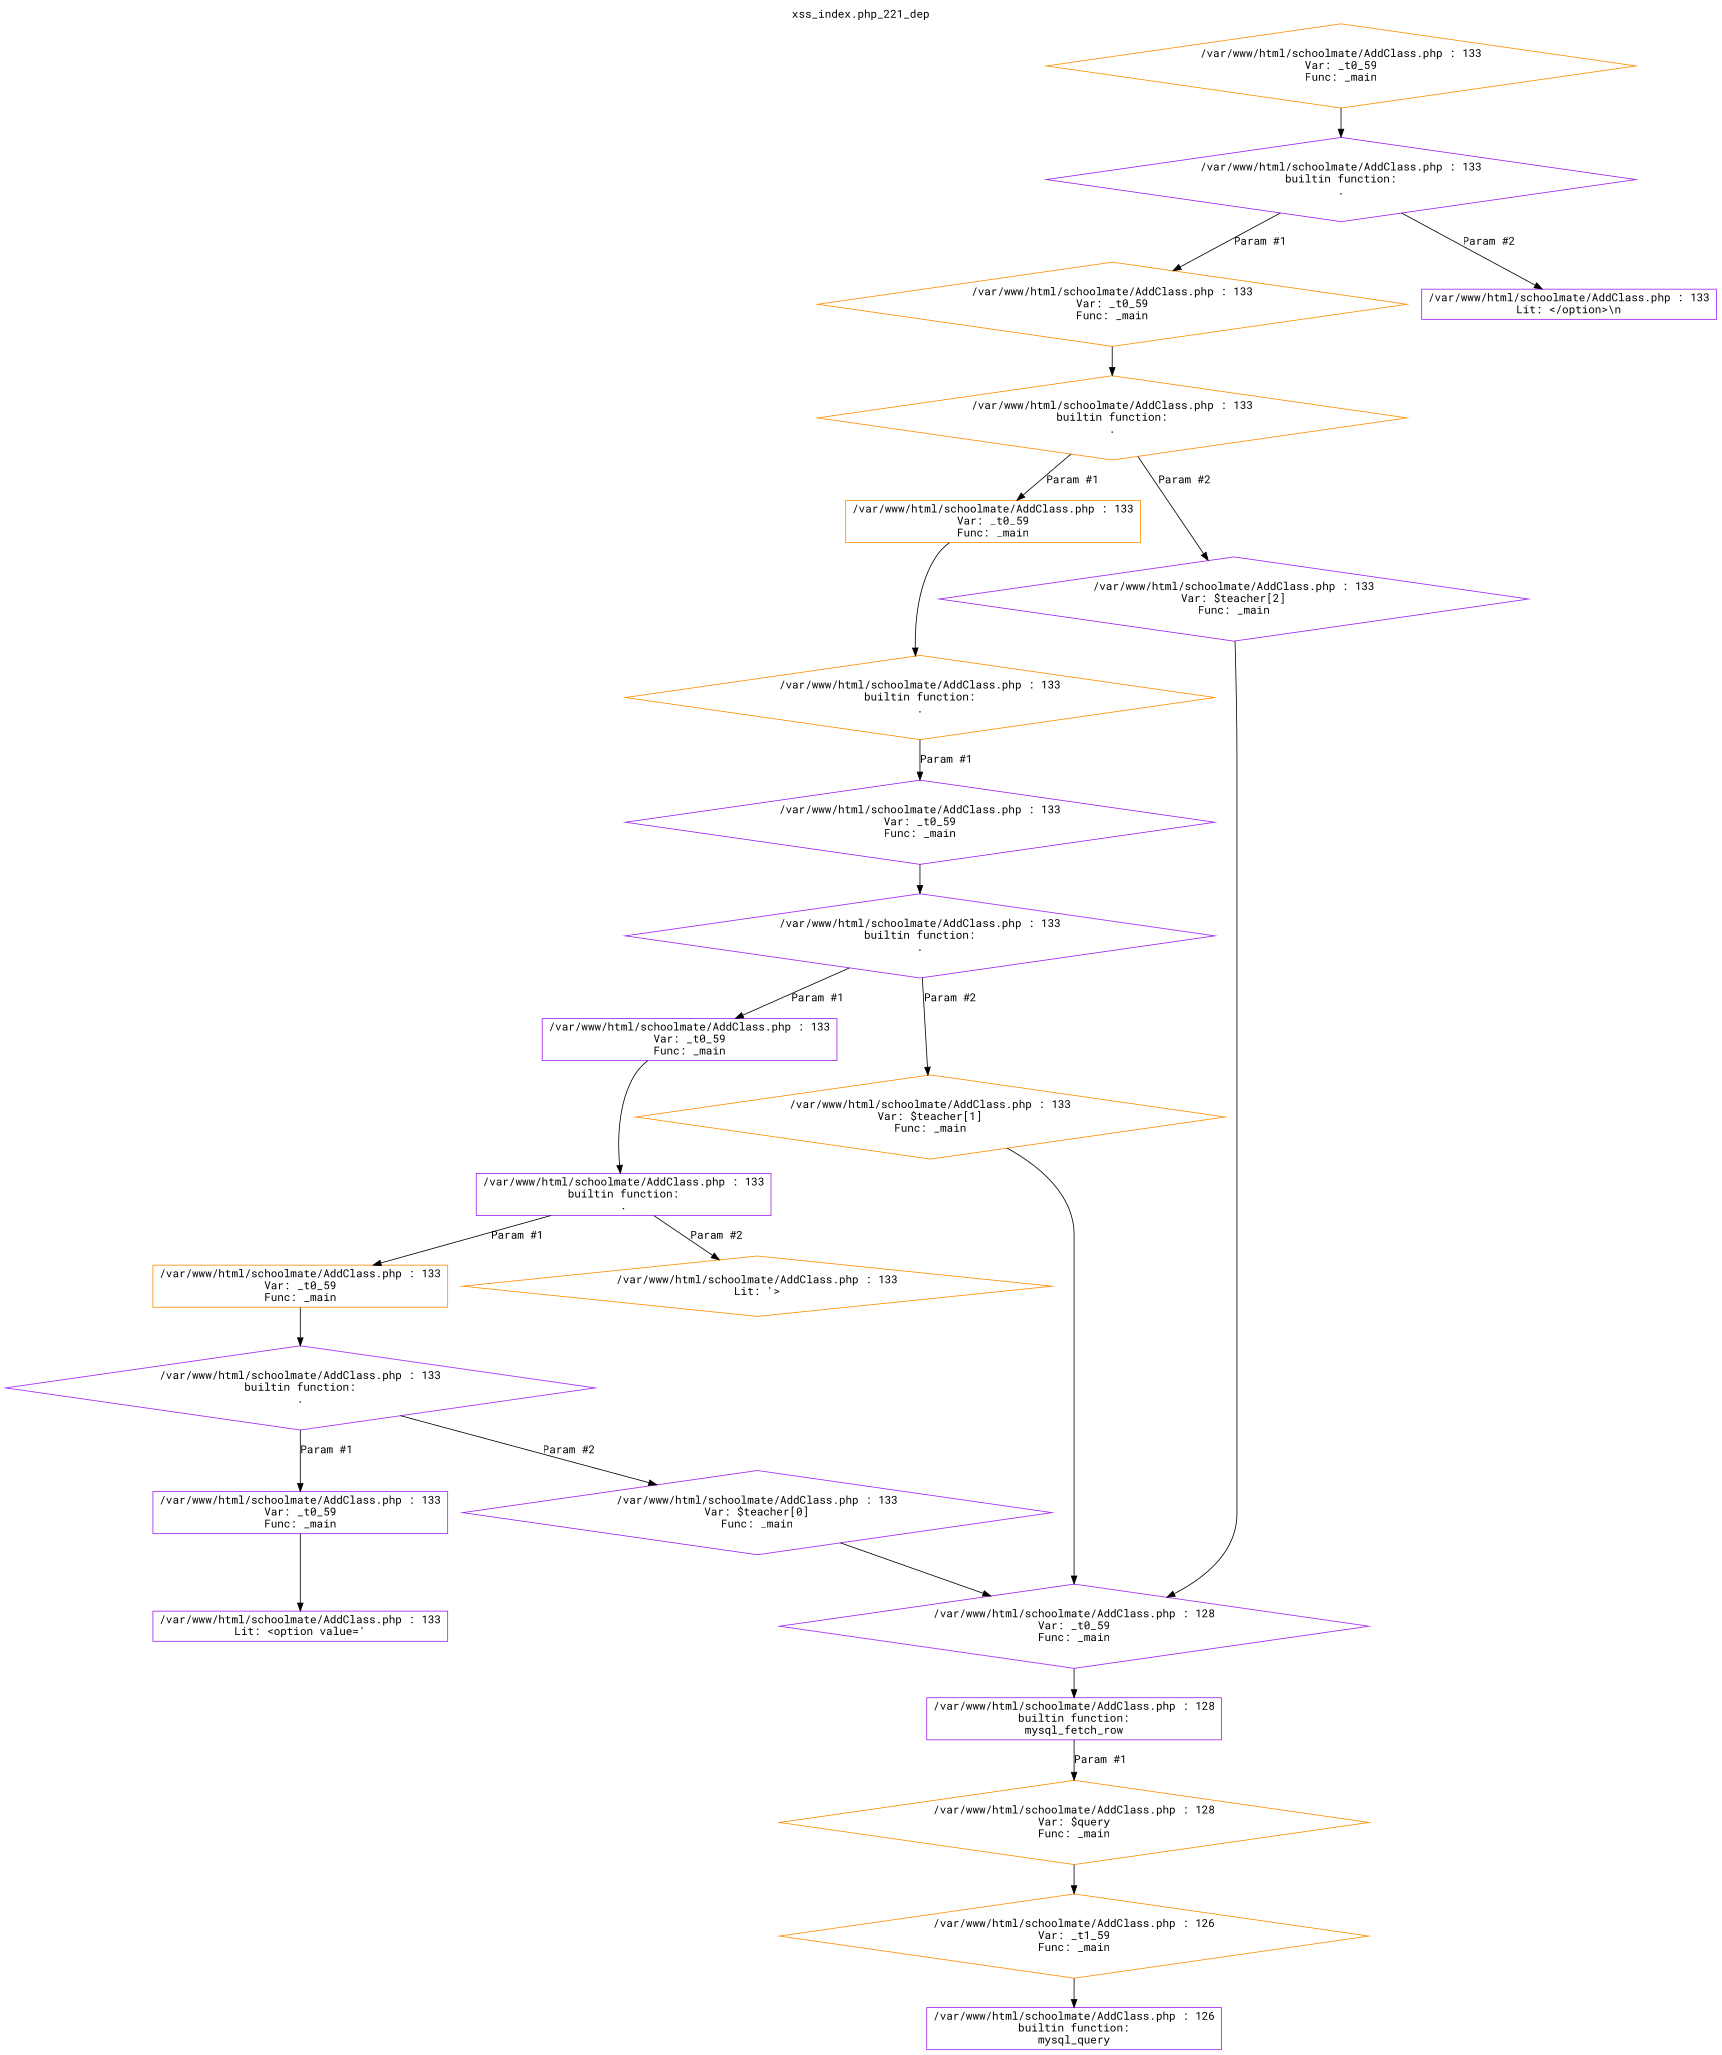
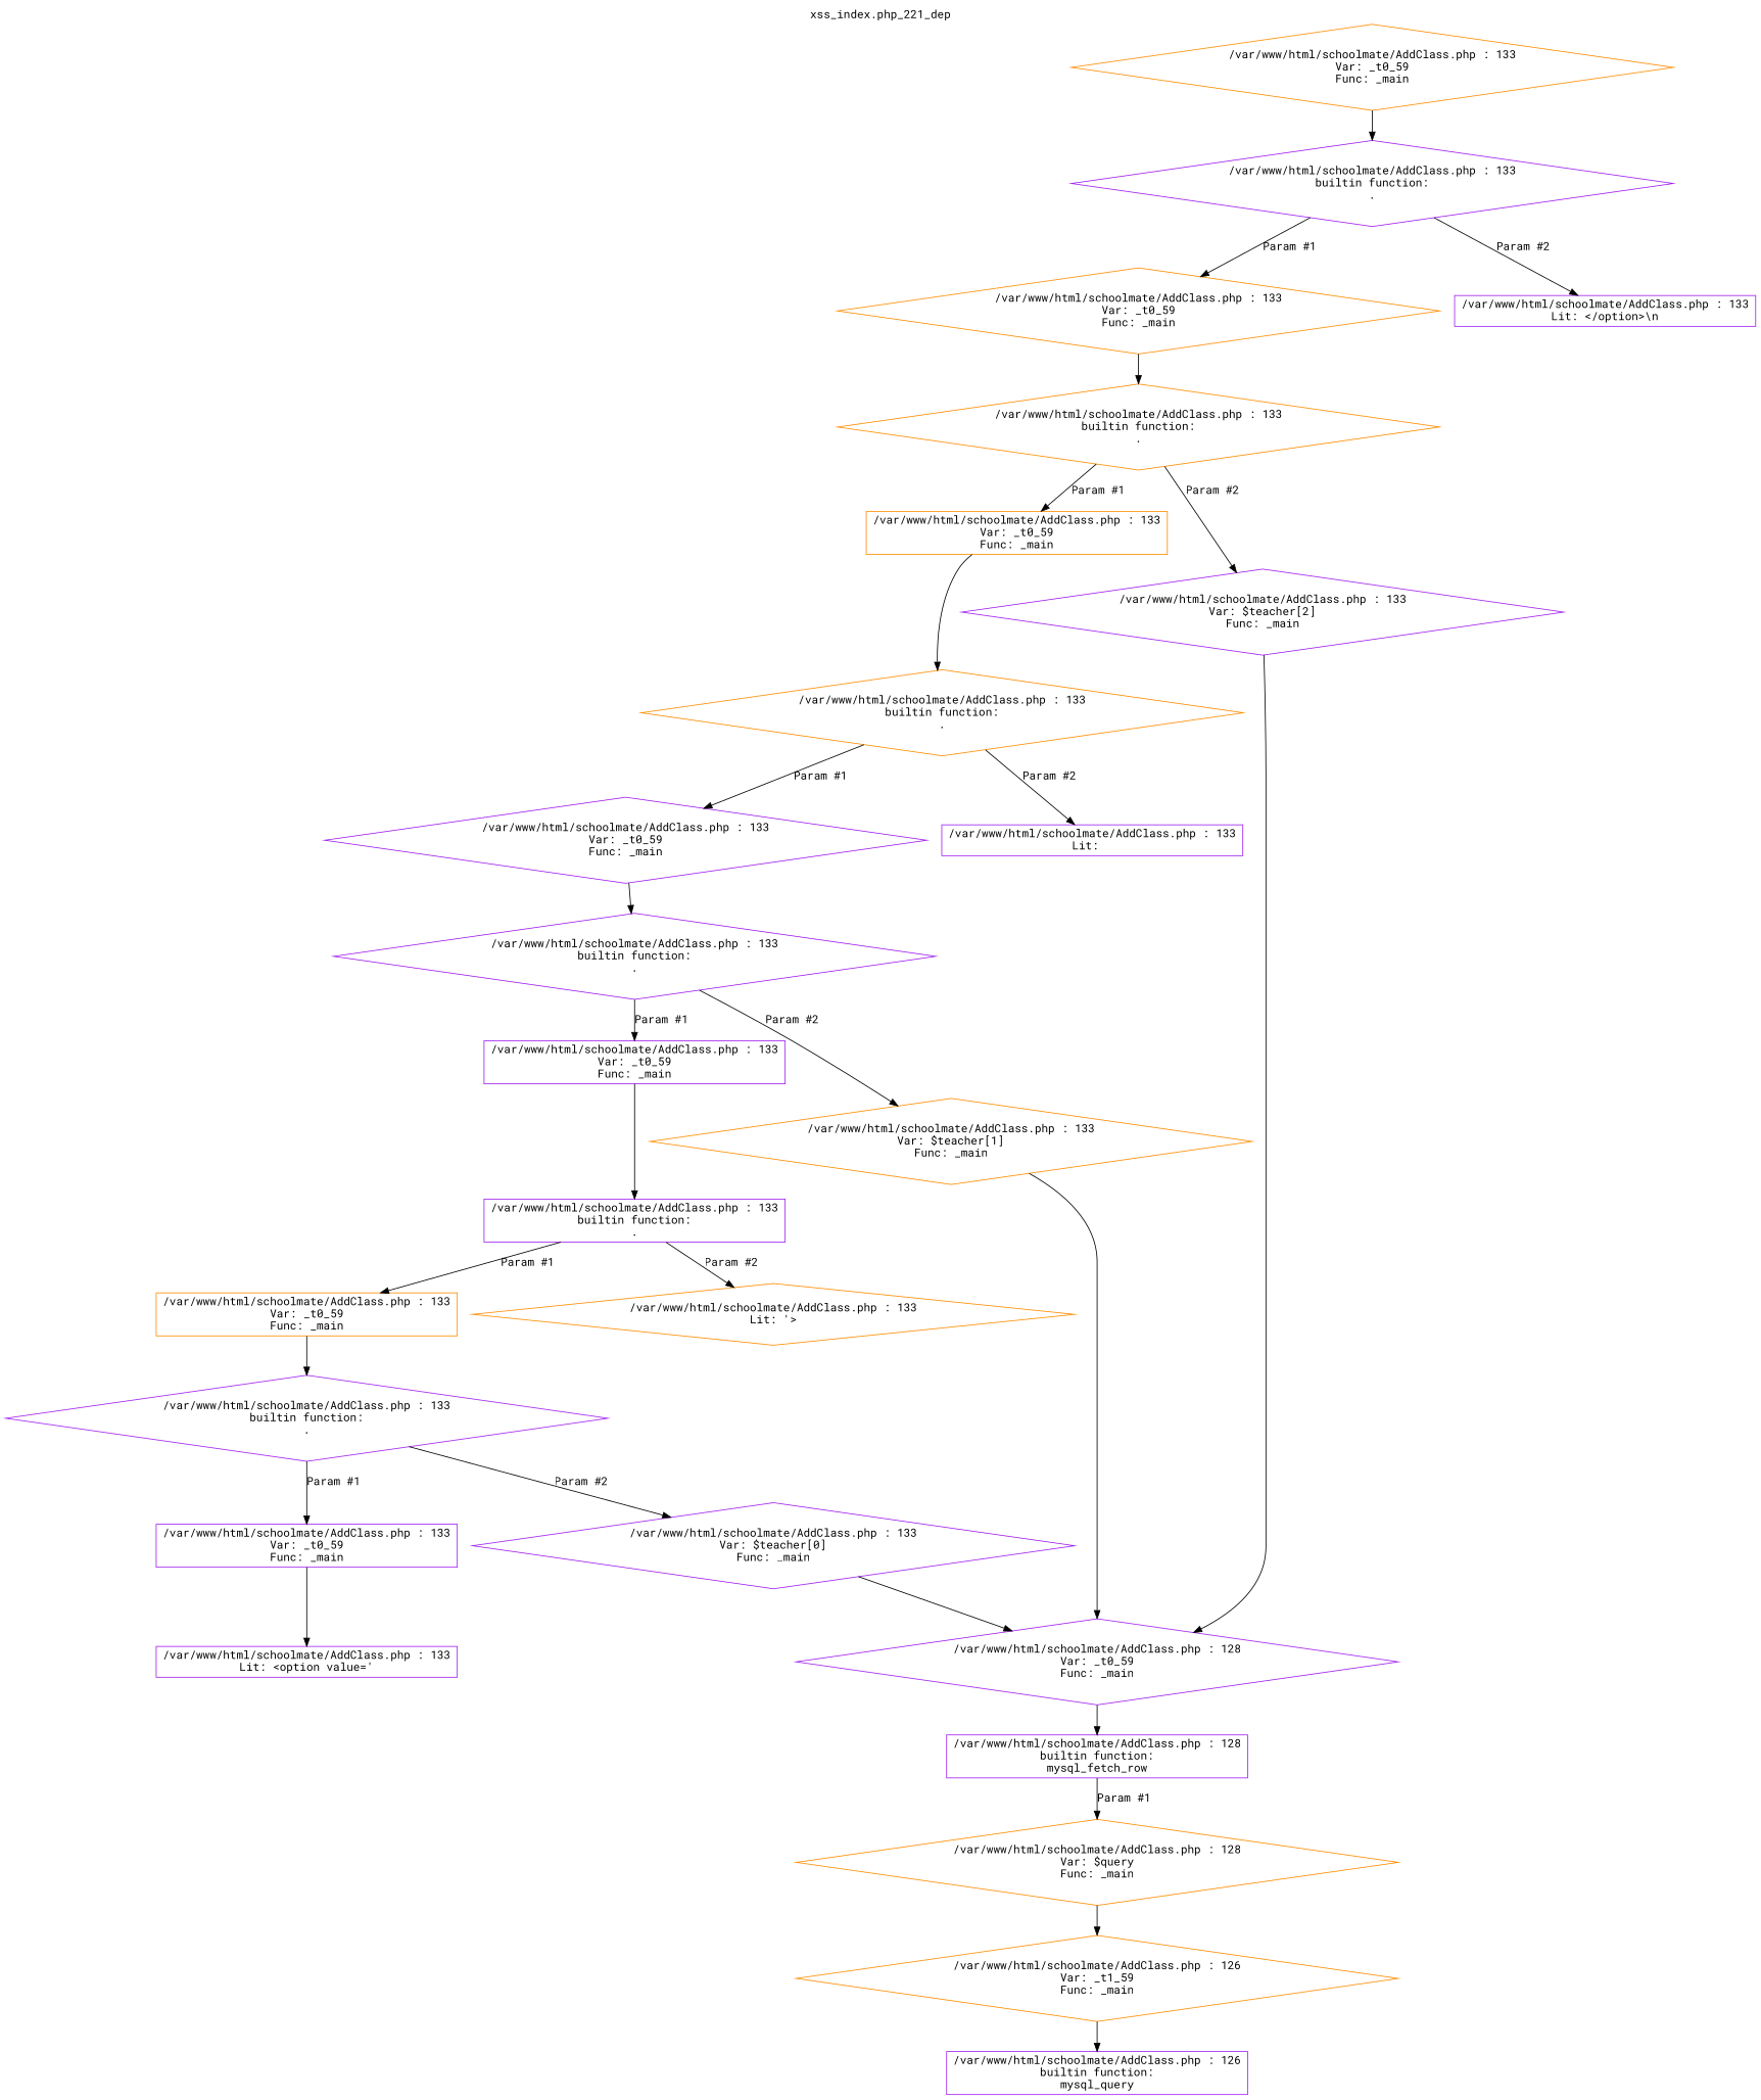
  digraph {
    label="xss_index.php_221_dep"
    labelloc=t
    fontname="Roboto Mono"
    node [shape=diamond color=purple fontname="Roboto Mono"]
    edge [fontname="Roboto Mono"]
    n1 [label="/var/www/html/schoolmate/AddClass.php : 133\nVar: _t0_59\nFunc: _main\n" color=darkorange]
    n2 [label="/var/www/html/schoolmate/AddClass.php : 133\nbuiltin function:\n.\n"]
    n3 [label="/var/www/html/schoolmate/AddClass.php : 133\nVar: _t0_59\nFunc: _main\n" color=darkorange]
    n4 [label="/var/www/html/schoolmate/AddClass.php : 133\nLit: </option>\\n\n" shape=box]
    n5 [label="/var/www/html/schoolmate/AddClass.php : 133\nbuiltin function:\n.\n" color=darkorange]
    n6 [label="/var/www/html/schoolmate/AddClass.php : 133\nVar: _t0_59\nFunc: _main\n" shape=box color=darkorange]
    n7 [label="/var/www/html/schoolmate/AddClass.php : 133\nVar: $teacher[2]\nFunc: _main\n"]
    n8 [label="/var/www/html/schoolmate/AddClass.php : 133\nbuiltin function:\n.\n" color=darkorange]
    n9 [label="/var/www/html/schoolmate/AddClass.php : 133\nVar: _t0_59\nFunc: _main\n"]
+   n10 [label="/var/www/html/schoolmate/AddClass.php : 133\nLit:  \n" shape=box]
    n11 [label="/var/www/html/schoolmate/AddClass.php : 133\nbuiltin function:\n.\n"]
    n12 [label="/var/www/html/schoolmate/AddClass.php : 133\nVar: _t0_59\nFunc: _main\n" shape=box]
    n13 [label="/var/www/html/schoolmate/AddClass.php : 133\nVar: $teacher[1]\nFunc: _main\n" color=darkorange]
    n14 [label="/var/www/html/schoolmate/AddClass.php : 133\nbuiltin function:\n.\n" shape=box]
    n15 [label="/var/www/html/schoolmate/AddClass.php : 133\nVar: _t0_59\nFunc: _main\n" shape=box color=darkorange]
    n16 [label="/var/www/html/schoolmate/AddClass.php : 133\nLit: '>\n" color=darkorange]
    n17 [label="/var/www/html/schoolmate/AddClass.php : 133\nbuiltin function:\n.\n"]
    n18 [label="/var/www/html/schoolmate/AddClass.php : 133\nVar: _t0_59\nFunc: _main\n" shape=box]
    n19 [label="/var/www/html/schoolmate/AddClass.php : 133\nVar: $teacher[0]\nFunc: _main\n"]
    n20 [label="/var/www/html/schoolmate/AddClass.php : 133\nLit: <option value='\n" shape=box]
    n21 [label="/var/www/html/schoolmate/AddClass.php : 128\nVar: _t0_59\nFunc: _main\n"]
    n22 [label="/var/www/html/schoolmate/AddClass.php : 128\nbuiltin function:\nmysql_fetch_row\n" shape=box]
    n23 [label="/var/www/html/schoolmate/AddClass.php : 128\nVar: $query\nFunc: _main\n" color=darkorange]
    n24 [label="/var/www/html/schoolmate/AddClass.php : 126\nVar: _t1_59\nFunc: _main\n" color=darkorange]
    n25 [label="/var/www/html/schoolmate/AddClass.php : 126\nbuiltin function:\nmysql_query\n" shape=box]
    n1 -> n2
    n2 -> n3 [label="Param #1"]
    n2 -> n4 [label="Param #2"]
    n3 -> n5
    n5 -> n6 [label="Param #1"]
    n5 -> n7 [label="Param #2"]
    n6 -> n8
    n7 -> n21
    n8 -> n9 [label="Param #1"]
+   n8 -> n10 [label="Param #2"]
    n9 -> n11
    n11 -> n12 [label="Param #1"]
    n11 -> n13 [label="Param #2"]
    n12 -> n14
    n13 -> n21
    n14 -> n15 [label="Param #1"]
    n14 -> n16 [label="Param #2"]
    n15 -> n17
    n17 -> n18 [label="Param #1"]
    n17 -> n19 [label="Param #2"]
    n18 -> n20
    n19 -> n21
    n21 -> n22
    n22 -> n23 [label="Param #1"]
    n23 -> n24
    n24 -> n25
  }
